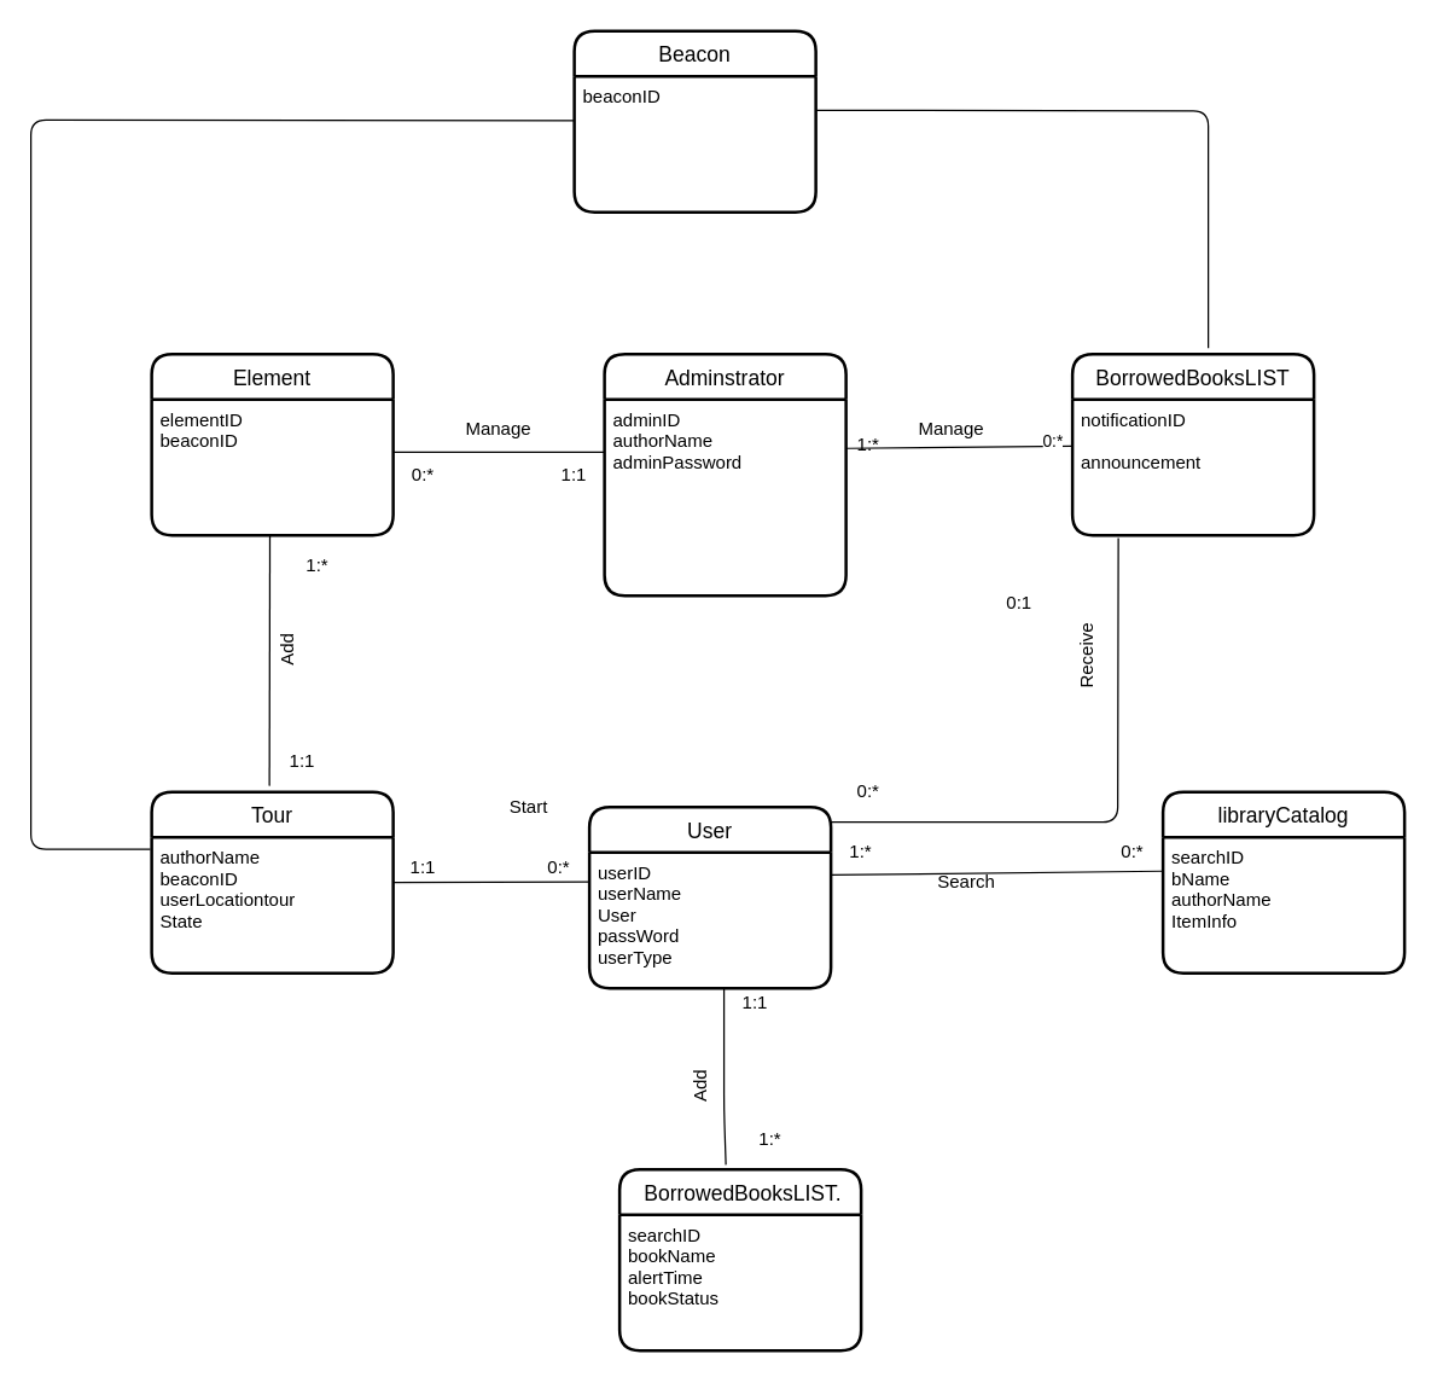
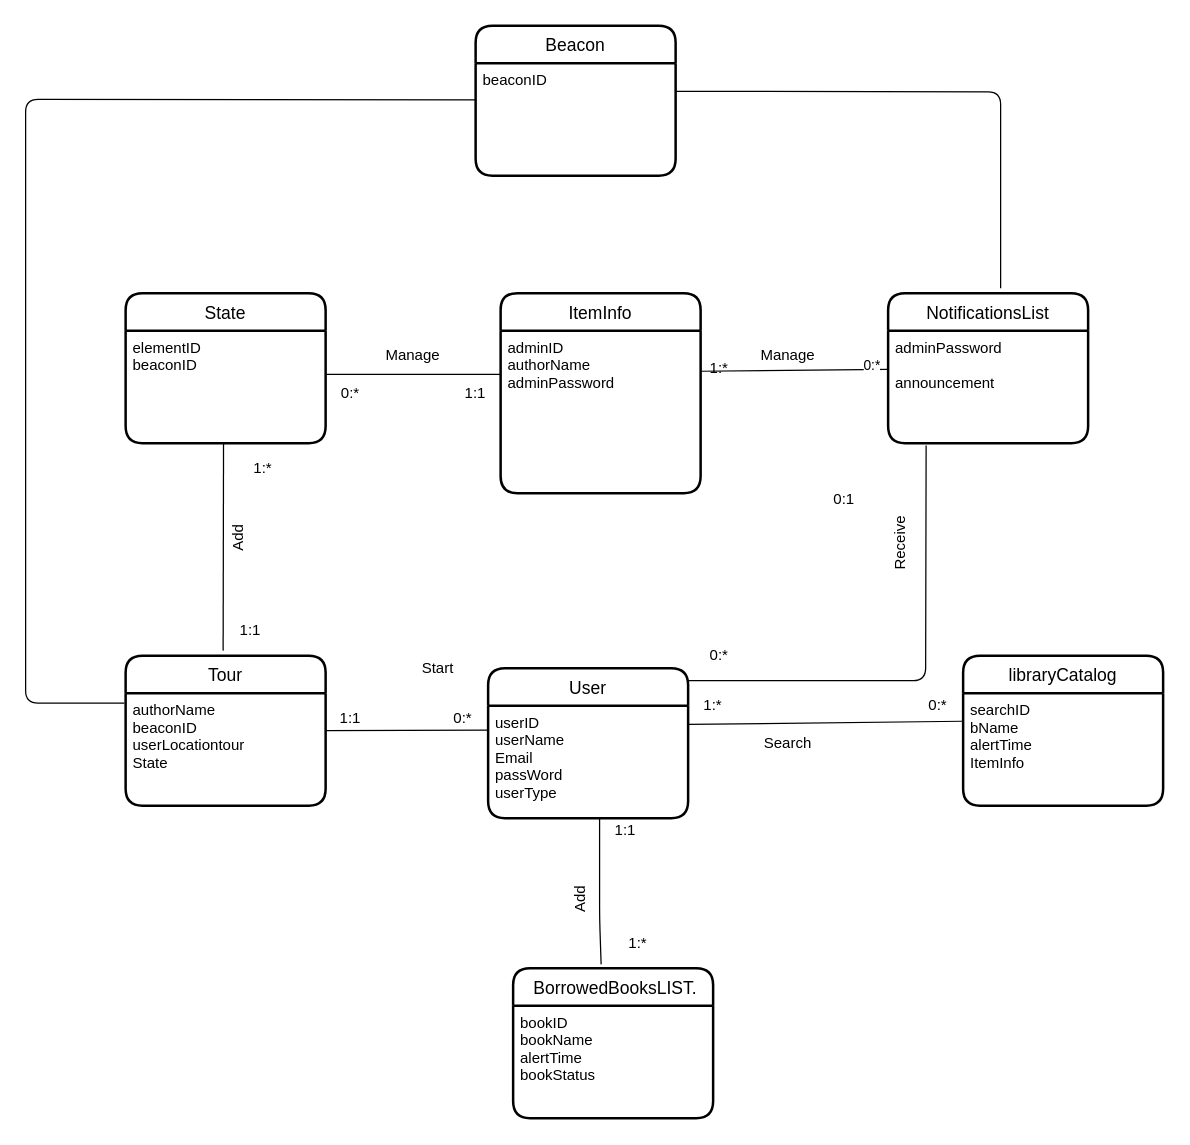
  <mxCell id="0" />
  <mxCell id="1" parent="0" />
  <mxCell id="2" value="User" style="swimlane;childLayout=stackLayout;horizontal=1;startSize=30;horizontalStack=0;rounded=1;fontSize=14;fontStyle=0;strokeWidth=2;resizeParent=0;resizeLast=1;shadow=0;dashed=0;align=center;" parent="1" vertex="1"><mxGeometry x="390" y="534" width="160" height="120" as="geometry" /></mxCell>
- <mxCell id="3" value="userID&#10;userName&#10;User&#10;passWord&#10;userType" style="align=left;strokeColor=none;fillColor=none;spacingLeft=4;fontSize=12;verticalAlign=top;resizable=0;rotatable=0;part=1;" parent="2" vertex="1"><mxGeometry y="30" width="160" height="90" as="geometry" /></mxCell>
- <mxCell id="4" value="Adminstrator" style="swimlane;childLayout=stackLayout;horizontal=1;startSize=30;horizontalStack=0;rounded=1;fontSize=14;fontStyle=0;strokeWidth=2;resizeParent=0;resizeLast=1;shadow=0;dashed=0;align=center;" parent="1" vertex="1"><mxGeometry x="400" y="234" width="160" height="160" as="geometry" /></mxCell>
+ <mxCell id="3" value="userID&#10;userName&#10;Email&#10;passWord&#10;userType" style="align=left;strokeColor=none;fillColor=none;spacingLeft=4;fontSize=12;verticalAlign=top;resizable=0;rotatable=0;part=1;" parent="2" vertex="1"><mxGeometry y="30" width="160" height="90" as="geometry" /></mxCell>
+ <mxCell id="4" value="ItemInfo" style="swimlane;childLayout=stackLayout;horizontal=1;startSize=30;horizontalStack=0;rounded=1;fontSize=14;fontStyle=0;strokeWidth=2;resizeParent=0;resizeLast=1;shadow=0;dashed=0;align=center;" parent="1" vertex="1"><mxGeometry x="400" y="234" width="160" height="160" as="geometry" /></mxCell>
  <mxCell id="5" value="adminID&#10;authorName&#10;adminPassword" style="align=left;strokeColor=none;fillColor=none;spacingLeft=4;fontSize=12;verticalAlign=top;resizable=0;rotatable=0;part=1;" parent="4" vertex="1"><mxGeometry y="30" width="160" height="130" as="geometry" /></mxCell>
  <mxCell id="6" value="Tour" style="swimlane;childLayout=stackLayout;horizontal=1;startSize=30;horizontalStack=0;rounded=1;fontSize=14;fontStyle=0;strokeWidth=2;resizeParent=0;resizeLast=1;shadow=0;dashed=0;align=center;" parent="1" vertex="1"><mxGeometry x="100" y="524" width="160" height="120" as="geometry" /></mxCell>
  <mxCell id="7" value="authorName&#10;beaconID&#10;userLocationtour&#10;State&#10;" style="align=left;strokeColor=none;fillColor=none;spacingLeft=4;fontSize=12;verticalAlign=top;resizable=0;rotatable=0;part=1;" parent="6" vertex="1"><mxGeometry y="30" width="160" height="90" as="geometry" /></mxCell>
- <mxCell id="8" value="Element" style="swimlane;childLayout=stackLayout;horizontal=1;startSize=30;horizontalStack=0;rounded=1;fontSize=14;fontStyle=0;strokeWidth=2;resizeParent=0;resizeLast=1;shadow=0;dashed=0;align=center;" parent="1" vertex="1"><mxGeometry x="100" y="234" width="160" height="120" as="geometry" /></mxCell>
+ <mxCell id="8" value="State" style="swimlane;childLayout=stackLayout;horizontal=1;startSize=30;horizontalStack=0;rounded=1;fontSize=14;fontStyle=0;strokeWidth=2;resizeParent=0;resizeLast=1;shadow=0;dashed=0;align=center;" parent="1" vertex="1"><mxGeometry x="100" y="234" width="160" height="120" as="geometry" /></mxCell>
  <mxCell id="9" value="elementID&#10;beaconID&#10;" style="align=left;strokeColor=none;fillColor=none;spacingLeft=4;fontSize=12;verticalAlign=top;resizable=0;rotatable=0;part=1;" parent="8" vertex="1"><mxGeometry y="30" width="160" height="90" as="geometry" /></mxCell>
- <mxCell id="10" value="BorrowedBooksLIST" style="swimlane;childLayout=stackLayout;horizontal=1;startSize=30;horizontalStack=0;rounded=1;fontSize=14;fontStyle=0;strokeWidth=2;resizeParent=0;resizeLast=1;shadow=0;dashed=0;align=center;" parent="1" vertex="1"><mxGeometry x="710" y="234" width="160" height="120" as="geometry" /></mxCell>
- <mxCell id="11" value="notificationID&#10;&#10;announcement&#10;" style="align=left;strokeColor=none;fillColor=none;spacingLeft=4;fontSize=12;verticalAlign=top;resizable=0;rotatable=0;part=1;" parent="10" vertex="1"><mxGeometry y="30" width="160" height="90" as="geometry" /></mxCell>
+ <mxCell id="10" value="NotificationsList" style="swimlane;childLayout=stackLayout;horizontal=1;startSize=30;horizontalStack=0;rounded=1;fontSize=14;fontStyle=0;strokeWidth=2;resizeParent=0;resizeLast=1;shadow=0;dashed=0;align=center;" parent="1" vertex="1"><mxGeometry x="710" y="234" width="160" height="120" as="geometry" /></mxCell>
+ <mxCell id="11" value="adminPassword&#10;&#10;announcement&#10;" style="align=left;strokeColor=none;fillColor=none;spacingLeft=4;fontSize=12;verticalAlign=top;resizable=0;rotatable=0;part=1;" parent="10" vertex="1"><mxGeometry y="30" width="160" height="90" as="geometry" /></mxCell>
  <mxCell id="12" value=" BorrowedBooksLIST." style="swimlane;childLayout=stackLayout;horizontal=1;startSize=30;horizontalStack=0;rounded=1;fontSize=14;fontStyle=0;strokeWidth=2;resizeParent=0;resizeLast=1;shadow=0;dashed=0;align=center;" parent="1" vertex="1"><mxGeometry x="410" y="774" width="160" height="120" as="geometry" /></mxCell>
- <mxCell id="13" value="searchID&#10;bookName&#10;alertTime&#10;bookStatus&#10;" style="align=left;strokeColor=none;fillColor=none;spacingLeft=4;fontSize=12;verticalAlign=top;resizable=0;rotatable=0;part=1;" parent="12" vertex="1"><mxGeometry y="30" width="160" height="90" as="geometry" /></mxCell>
+ <mxCell id="13" value="bookID&#10;bookName&#10;alertTime&#10;bookStatus&#10;" style="align=left;strokeColor=none;fillColor=none;spacingLeft=4;fontSize=12;verticalAlign=top;resizable=0;rotatable=0;part=1;" parent="12" vertex="1"><mxGeometry y="30" width="160" height="90" as="geometry" /></mxCell>
  <mxCell id="14" value="libraryCatalog" style="swimlane;childLayout=stackLayout;horizontal=1;startSize=30;horizontalStack=0;rounded=1;fontSize=14;fontStyle=0;strokeWidth=2;resizeParent=0;resizeLast=1;shadow=0;dashed=0;align=center;" parent="1" vertex="1"><mxGeometry x="770" y="524" width="160" height="120" as="geometry" /></mxCell>
- <mxCell id="15" value="searchID&#10;bName&#10;authorName&#10;ItemInfo" style="align=left;strokeColor=none;fillColor=none;spacingLeft=4;fontSize=12;verticalAlign=top;resizable=0;rotatable=0;part=1;" parent="14" vertex="1"><mxGeometry y="30" width="160" height="90" as="geometry" /></mxCell>
+ <mxCell id="15" value="searchID&#10;bName&#10;alertTime&#10;ItemInfo" style="align=left;strokeColor=none;fillColor=none;spacingLeft=4;fontSize=12;verticalAlign=top;resizable=0;rotatable=0;part=1;" parent="14" vertex="1"><mxGeometry y="30" width="160" height="90" as="geometry" /></mxCell>
  <mxCell id="16" value="" style="endArrow=none;html=1;rounded=0;exitX=1;exitY=0.25;exitDx=0;exitDy=0;" edge="1" parent="1" source="5"><mxGeometry relative="1" as="geometry"><mxPoint x="560" y="293.5" as="sourcePoint" /><mxPoint x="710" y="295" as="targetPoint" /></mxGeometry></mxCell>
  <mxCell id="17" value="" style="resizable=0;html=1;align=right;verticalAlign=bottom;" connectable="0" vertex="1" parent="16"><mxGeometry x="1" relative="1" as="geometry" /></mxCell>
  <mxCell id="18" value="0:*" style="edgeLabel;html=1;align=center;verticalAlign=middle;resizable=0;points=[];" vertex="1" connectable="0" parent="16"><mxGeometry x="0.826" y="4" relative="1" as="geometry"><mxPoint as="offset" /></mxGeometry></mxCell>
  <mxCell id="19" value="Manage" style="text;html=1;strokeColor=none;fillColor=none;align=center;verticalAlign=middle;whiteSpace=wrap;rounded=0;" vertex="1" parent="1"><mxGeometry x="610" y="274" width="40" height="20" as="geometry" /></mxCell>
  <mxCell id="20" value="1:*" style="text;html=1;strokeColor=none;fillColor=none;align=center;verticalAlign=middle;whiteSpace=wrap;rounded=0;" vertex="1" parent="1"><mxGeometry x="570" y="284" width="10" height="20" as="geometry" /></mxCell>
  <mxCell id="21" value="" style="endArrow=none;html=1;rounded=0;" edge="1" parent="1"><mxGeometry relative="1" as="geometry"><mxPoint x="178.33" y="354.17" as="sourcePoint" /><mxPoint x="178" y="520" as="targetPoint" /></mxGeometry></mxCell>
  <mxCell id="22" value="1:*" style="text;html=1;strokeColor=none;fillColor=none;align=center;verticalAlign=middle;whiteSpace=wrap;rounded=0;" vertex="1" parent="1"><mxGeometry x="190" y="364" width="40" height="20" as="geometry" /></mxCell>
  <mxCell id="23" value="1:1" style="text;html=1;strokeColor=none;fillColor=none;align=center;verticalAlign=middle;whiteSpace=wrap;rounded=0;" vertex="1" parent="1"><mxGeometry x="180" y="494" width="40" height="20" as="geometry" /></mxCell>
  <mxCell id="24" value="0:*" style="text;html=1;strokeColor=none;fillColor=none;align=center;verticalAlign=middle;whiteSpace=wrap;rounded=0;" vertex="1" parent="1"><mxGeometry x="260" y="304" width="40" height="20" as="geometry" /></mxCell>
  <mxCell id="25" value="Manage" style="text;html=1;strokeColor=none;fillColor=none;align=center;verticalAlign=middle;whiteSpace=wrap;rounded=0;rotation=0;" vertex="1" parent="1"><mxGeometry x="310" y="274" width="40" height="20" as="geometry" /></mxCell>
  <mxCell id="26" value="Beacon" style="swimlane;childLayout=stackLayout;horizontal=1;startSize=30;horizontalStack=0;rounded=1;fontSize=14;fontStyle=0;strokeWidth=2;resizeParent=0;resizeLast=1;shadow=0;dashed=0;align=center;" parent="1" vertex="1"><mxGeometry x="380" y="20" width="160" height="120" as="geometry" /></mxCell>
  <mxCell id="27" value="beaconID&#10;&#10;" style="align=left;strokeColor=none;fillColor=none;spacingLeft=4;fontSize=12;verticalAlign=top;resizable=0;rotatable=0;part=1;" parent="26" vertex="1"><mxGeometry y="30" width="160" height="90" as="geometry" /></mxCell>
  <mxCell id="28" value="" style="line;strokeWidth=1;rotatable=0;dashed=0;labelPosition=right;align=left;verticalAlign=middle;spacingTop=0;spacingLeft=6;points=[];portConstraint=eastwest;" vertex="1" parent="1"><mxGeometry x="260" y="294" width="140" height="10" as="geometry" /></mxCell>
  <mxCell id="29" value="1:1" style="text;html=1;strokeColor=none;fillColor=none;align=center;verticalAlign=middle;whiteSpace=wrap;rounded=0;" vertex="1" parent="1"><mxGeometry x="300" y="294" width="160" height="40" as="geometry" /></mxCell>
  <mxCell id="30" value="" style="endArrow=none;html=1;exitX=0.44;exitY=-0.025;exitDx=0;exitDy=0;exitPerimeter=0;" edge="1" parent="1" source="12"><mxGeometry width="50" height="50" relative="1" as="geometry"><mxPoint x="479" y="764" as="sourcePoint" /><mxPoint x="479.17" y="654" as="targetPoint" /><Array as="points"><mxPoint x="479.17" y="734" /></Array></mxGeometry></mxCell>
  <mxCell id="31" value="1:1" style="text;html=1;strokeColor=none;fillColor=none;align=center;verticalAlign=middle;whiteSpace=wrap;rounded=0;" vertex="1" parent="1"><mxGeometry x="480" y="654" width="40" height="20" as="geometry" /></mxCell>
  <mxCell id="32" value="1:*" style="text;html=1;strokeColor=none;fillColor=none;align=center;verticalAlign=middle;whiteSpace=wrap;rounded=0;" vertex="1" parent="1"><mxGeometry x="490" y="744" width="40" height="20" as="geometry" /></mxCell>
  <mxCell id="33" value="Add" style="text;html=1;strokeColor=none;fillColor=none;align=center;verticalAlign=middle;whiteSpace=wrap;rounded=0;rotation=-90;" vertex="1" parent="1"><mxGeometry x="444" y="709" width="40" height="20" as="geometry" /></mxCell>
  <mxCell id="34" value="" style="endArrow=none;html=1;exitX=1;exitY=0.5;exitDx=0;exitDy=0;" edge="1" parent="1" source="6"><mxGeometry width="50" height="50" relative="1" as="geometry"><mxPoint x="320" y="583.5" as="sourcePoint" /><mxPoint x="390" y="583.5" as="targetPoint" /></mxGeometry></mxCell>
  <mxCell id="35" value="1:1" style="text;html=1;strokeColor=none;fillColor=none;align=center;verticalAlign=middle;whiteSpace=wrap;rounded=0;" vertex="1" parent="1"><mxGeometry x="260" y="564" width="40" height="20" as="geometry" /></mxCell>
  <mxCell id="36" value="0:*" style="text;html=1;strokeColor=none;fillColor=none;align=center;verticalAlign=middle;whiteSpace=wrap;rounded=0;" vertex="1" parent="1"><mxGeometry x="350" y="564" width="40" height="20" as="geometry" /></mxCell>
  <mxCell id="37" value="Start" style="text;html=1;strokeColor=none;fillColor=none;align=center;verticalAlign=middle;whiteSpace=wrap;rounded=0;" vertex="1" parent="1"><mxGeometry x="330" y="524" width="40" height="20" as="geometry" /></mxCell>
  <mxCell id="38" value="" style="endArrow=none;html=1;entryX=0;entryY=0.25;entryDx=0;entryDy=0;" edge="1" parent="1" target="15"><mxGeometry width="50" height="50" relative="1" as="geometry"><mxPoint x="550" y="579" as="sourcePoint" /><mxPoint x="690" y="579" as="targetPoint" /></mxGeometry></mxCell>
  <mxCell id="39" value="1:*" style="text;html=1;strokeColor=none;fillColor=none;align=center;verticalAlign=middle;whiteSpace=wrap;rounded=0;" vertex="1" parent="1"><mxGeometry x="550" y="554" width="40" height="20" as="geometry" /></mxCell>
  <mxCell id="40" value="0:*" style="text;html=1;strokeColor=none;fillColor=none;align=center;verticalAlign=middle;whiteSpace=wrap;rounded=0;" vertex="1" parent="1"><mxGeometry x="730" y="554" width="40" height="20" as="geometry" /></mxCell>
- <mxCell id="41" value="Search" style="text;html=1;strokeColor=none;fillColor=none;align=center;verticalAlign=middle;whiteSpace=wrap;rounded=0;" vertex="1" parent="1"><mxGeometry x="620" y="574" width="40" height="20" as="geometry" /></mxCell>
+ <mxCell id="41" value="Search" style="text;html=1;strokeColor=none;fillColor=none;align=center;verticalAlign=middle;whiteSpace=wrap;rounded=0;" vertex="1" parent="1"><mxGeometry x="610" y="584" width="40" height="20" as="geometry" /></mxCell>
  <mxCell id="42" value="" style="endArrow=none;html=1;entryX=0.19;entryY=1.022;entryDx=0;entryDy=0;entryPerimeter=0;" edge="1" parent="1" target="11"><mxGeometry width="50" height="50" relative="1" as="geometry"><mxPoint x="550" y="544" as="sourcePoint" /><mxPoint x="720" y="414" as="targetPoint" /><Array as="points"><mxPoint x="740" y="544" /></Array></mxGeometry></mxCell>
  <mxCell id="43" value="0:1" style="text;html=1;strokeColor=none;fillColor=none;align=center;verticalAlign=middle;whiteSpace=wrap;rounded=0;" vertex="1" parent="1"><mxGeometry x="655" y="389" width="40" height="20" as="geometry" /></mxCell>
  <mxCell id="44" value="0:*" style="text;html=1;strokeColor=none;fillColor=none;align=center;verticalAlign=middle;whiteSpace=wrap;rounded=0;" vertex="1" parent="1"><mxGeometry x="555" y="514" width="40" height="20" as="geometry" /></mxCell>
  <mxCell id="45" value="Receive" style="text;html=1;strokeColor=none;fillColor=none;align=center;verticalAlign=middle;whiteSpace=wrap;rounded=0;rotation=-90;" vertex="1" parent="1"><mxGeometry x="690" y="424" width="60" height="20" as="geometry" /></mxCell>
  <mxCell id="46" value="" style="endArrow=none;html=1;exitX=-0.006;exitY=0.088;exitDx=0;exitDy=0;exitPerimeter=0;" edge="1" parent="1" source="7"><mxGeometry width="50" height="50" relative="1" as="geometry"><mxPoint x="20" y="560" as="sourcePoint" /><mxPoint x="380" y="79.41" as="targetPoint" /><Array as="points"><mxPoint x="20" y="562" /><mxPoint x="20" y="79" /></Array></mxGeometry></mxCell>
  <mxCell id="47" value="" style="endArrow=none;html=1;exitX=1;exitY=0.25;exitDx=0;exitDy=0;" edge="1" parent="1" source="27"><mxGeometry width="50" height="50" relative="1" as="geometry"><mxPoint x="590" y="160" as="sourcePoint" /><mxPoint x="800" y="230" as="targetPoint" /><Array as="points"><mxPoint x="800" y="73" /></Array></mxGeometry></mxCell>
  <mxCell id="48" value="Add" style="text;html=1;strokeColor=none;fillColor=none;align=center;verticalAlign=middle;whiteSpace=wrap;rounded=0;rotation=-90;" vertex="1" parent="1"><mxGeometry x="170" y="420" width="40" height="20" as="geometry" /></mxCell>
